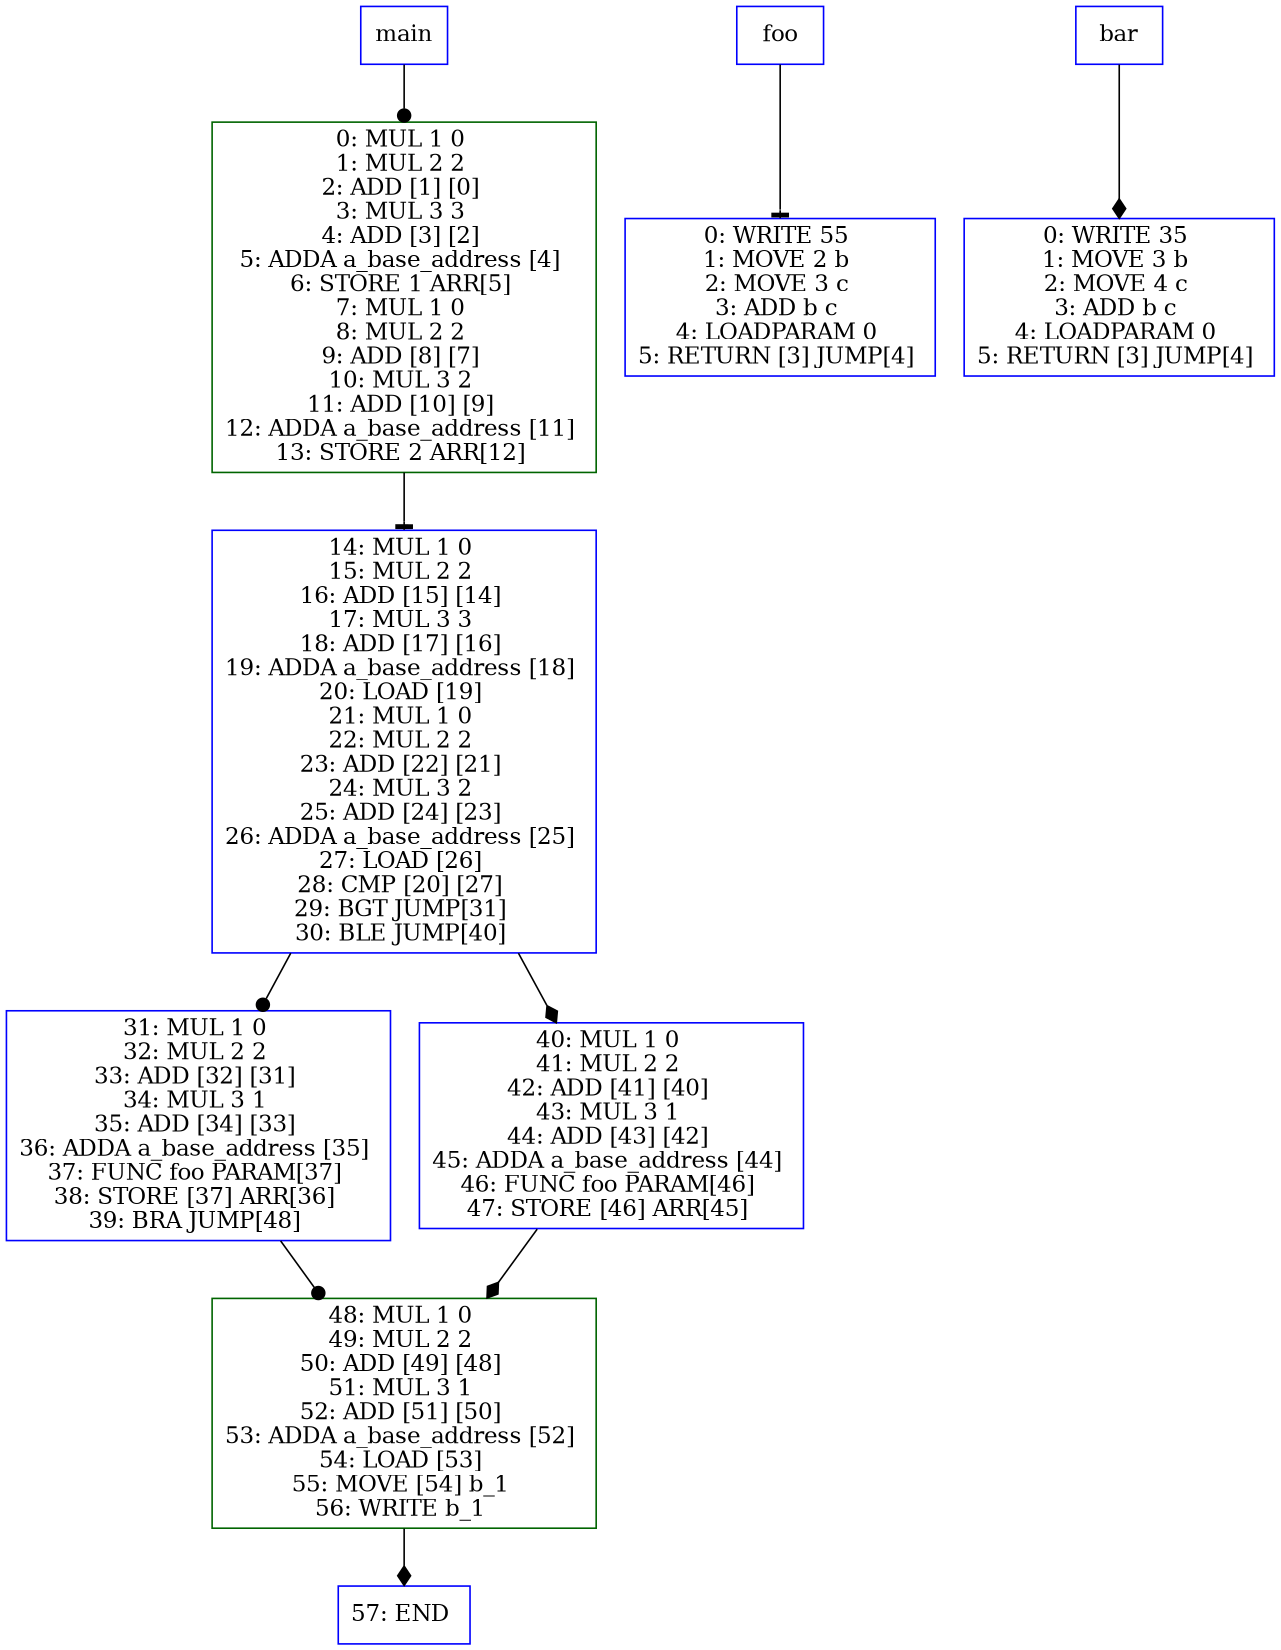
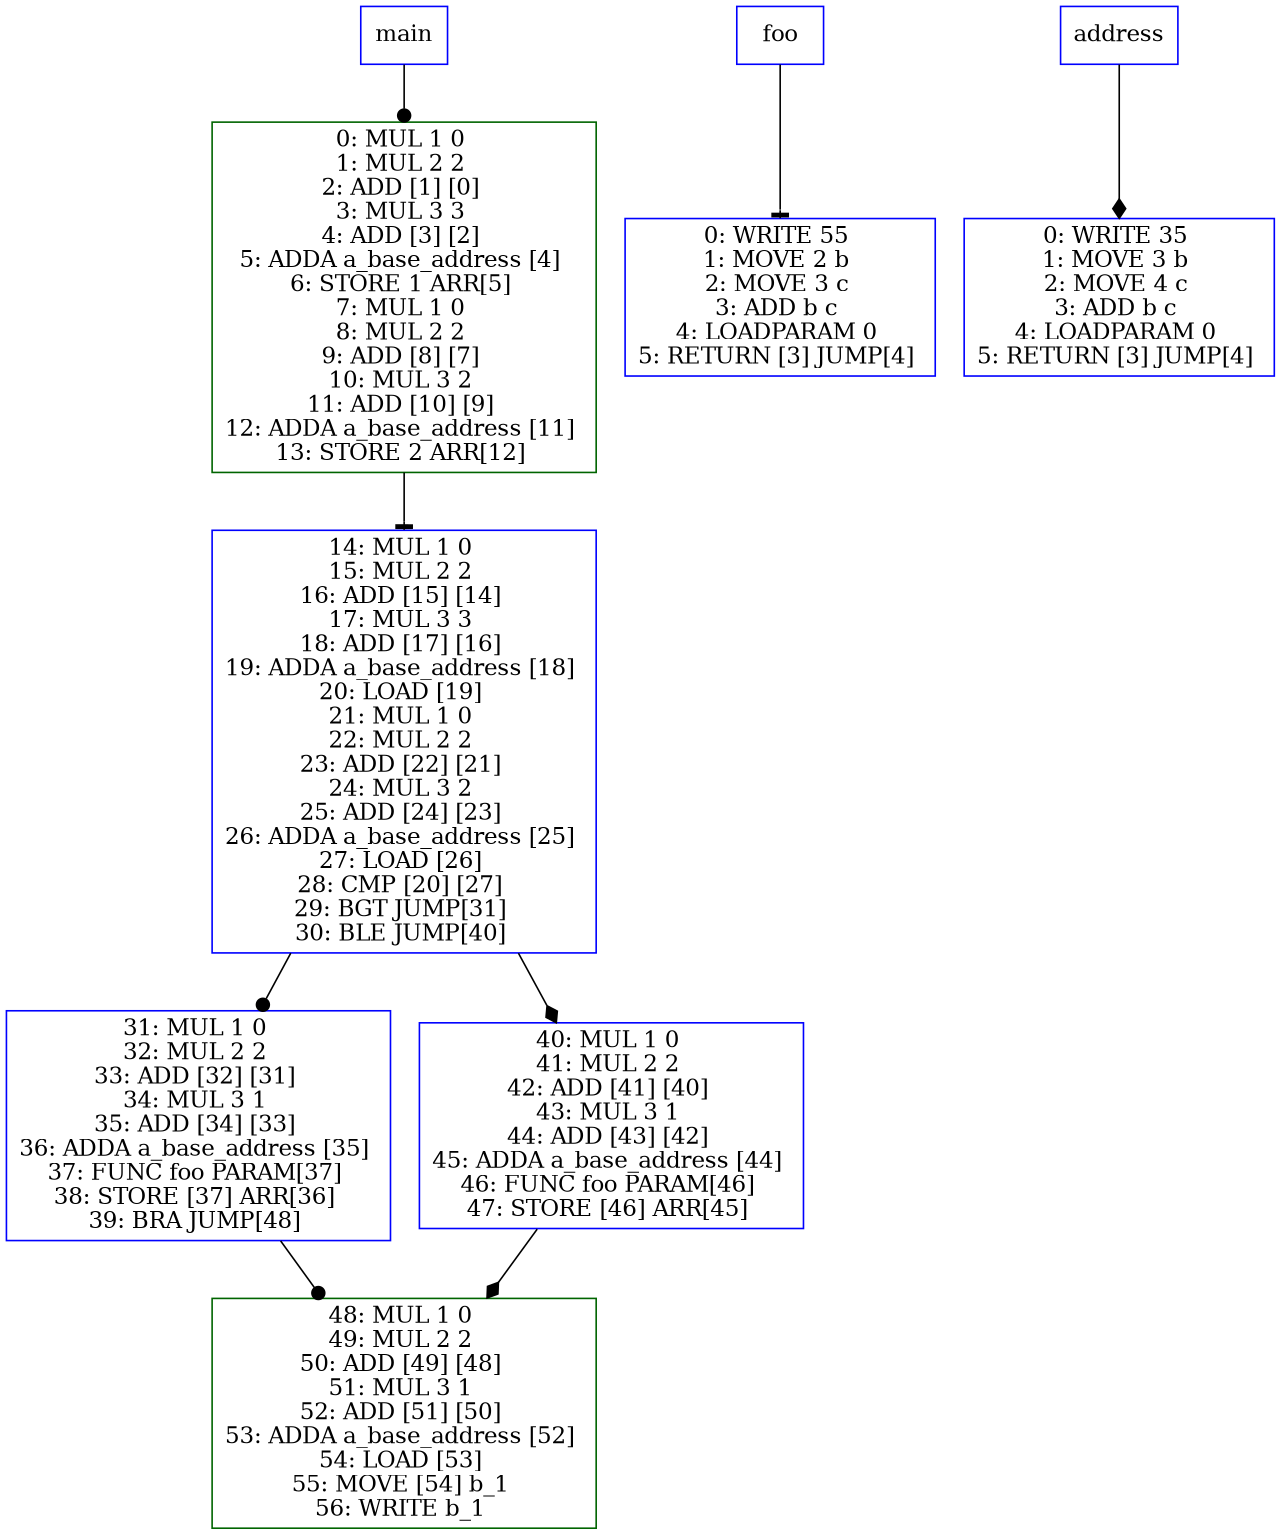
  digraph {
    node [color=blue shape=box]
    edge [arrowhead=diamond]
    n1 [label=main]
    n2 [color=darkgreen label="0: MUL 1 0 \n1: MUL 2 2 \n2: ADD [1] [0] \n3: MUL 3 3 \n4: ADD [3] [2] \n5: ADDA a_base_address [4] \n6: STORE 1 ARR[5] \n7: MUL 1 0 \n8: MUL 2 2 \n9: ADD [8] [7] \n10: MUL 3 2 \n11: ADD [10] [9] \n12: ADDA a_base_address [11] \n13: STORE 2 ARR[12] \n"]
    n3 [label="14: MUL 1 0 \n15: MUL 2 2 \n16: ADD [15] [14] \n17: MUL 3 3 \n18: ADD [17] [16] \n19: ADDA a_base_address [18] \n20: LOAD [19] \n21: MUL 1 0 \n22: MUL 2 2 \n23: ADD [22] [21] \n24: MUL 3 2 \n25: ADD [24] [23] \n26: ADDA a_base_address [25] \n27: LOAD [26] \n28: CMP [20] [27] \n29: BGT JUMP[31] \n30: BLE JUMP[40] \n"]
    n4 [label="31: MUL 1 0 \n32: MUL 2 2 \n33: ADD [32] [31] \n34: MUL 3 1 \n35: ADD [34] [33] \n36: ADDA a_base_address [35] \n37: FUNC foo PARAM[37] \n38: STORE [37] ARR[36] \n39: BRA JUMP[48] \n"]
    n5 [label="40: MUL 1 0 \n41: MUL 2 2 \n42: ADD [41] [40] \n43: MUL 3 1 \n44: ADD [43] [42] \n45: ADDA a_base_address [44] \n46: FUNC foo PARAM[46] \n47: STORE [46] ARR[45] \n"]
    n6 [color=darkgreen label="48: MUL 1 0 \n49: MUL 2 2 \n50: ADD [49] [48] \n51: MUL 3 1 \n52: ADD [51] [50] \n53: ADDA a_base_address [52] \n54: LOAD [53] \n55: MOVE [54] b_1 \n56: WRITE b_1 \n"]
-   n7 [label="57: END \n"]
    n8 [label=foo]
    n9 [label="0: WRITE 55 \n1: MOVE 2 b \n2: MOVE 3 c \n3: ADD b c \n4: LOADPARAM 0 \n5: RETURN [3] JUMP[4] \n"]
-   n10 [label=bar]
+   n10 [label=address]
    n11 [label="0: WRITE 35 \n1: MOVE 3 b \n2: MOVE 4 c \n3: ADD b c \n4: LOADPARAM 0 \n5: RETURN [3] JUMP[4] \n"]
    n1 -> n2 [arrowhead=dot]
    n2 -> n3 [arrowhead=tee]
    n3 -> n4 [arrowhead=dot]
    n3 -> n5
    n4 -> n6 [arrowhead=dot]
    n5 -> n6
-   n6 -> n7
    n8 -> n9 [arrowhead=tee]
    n10 -> n11
  }
